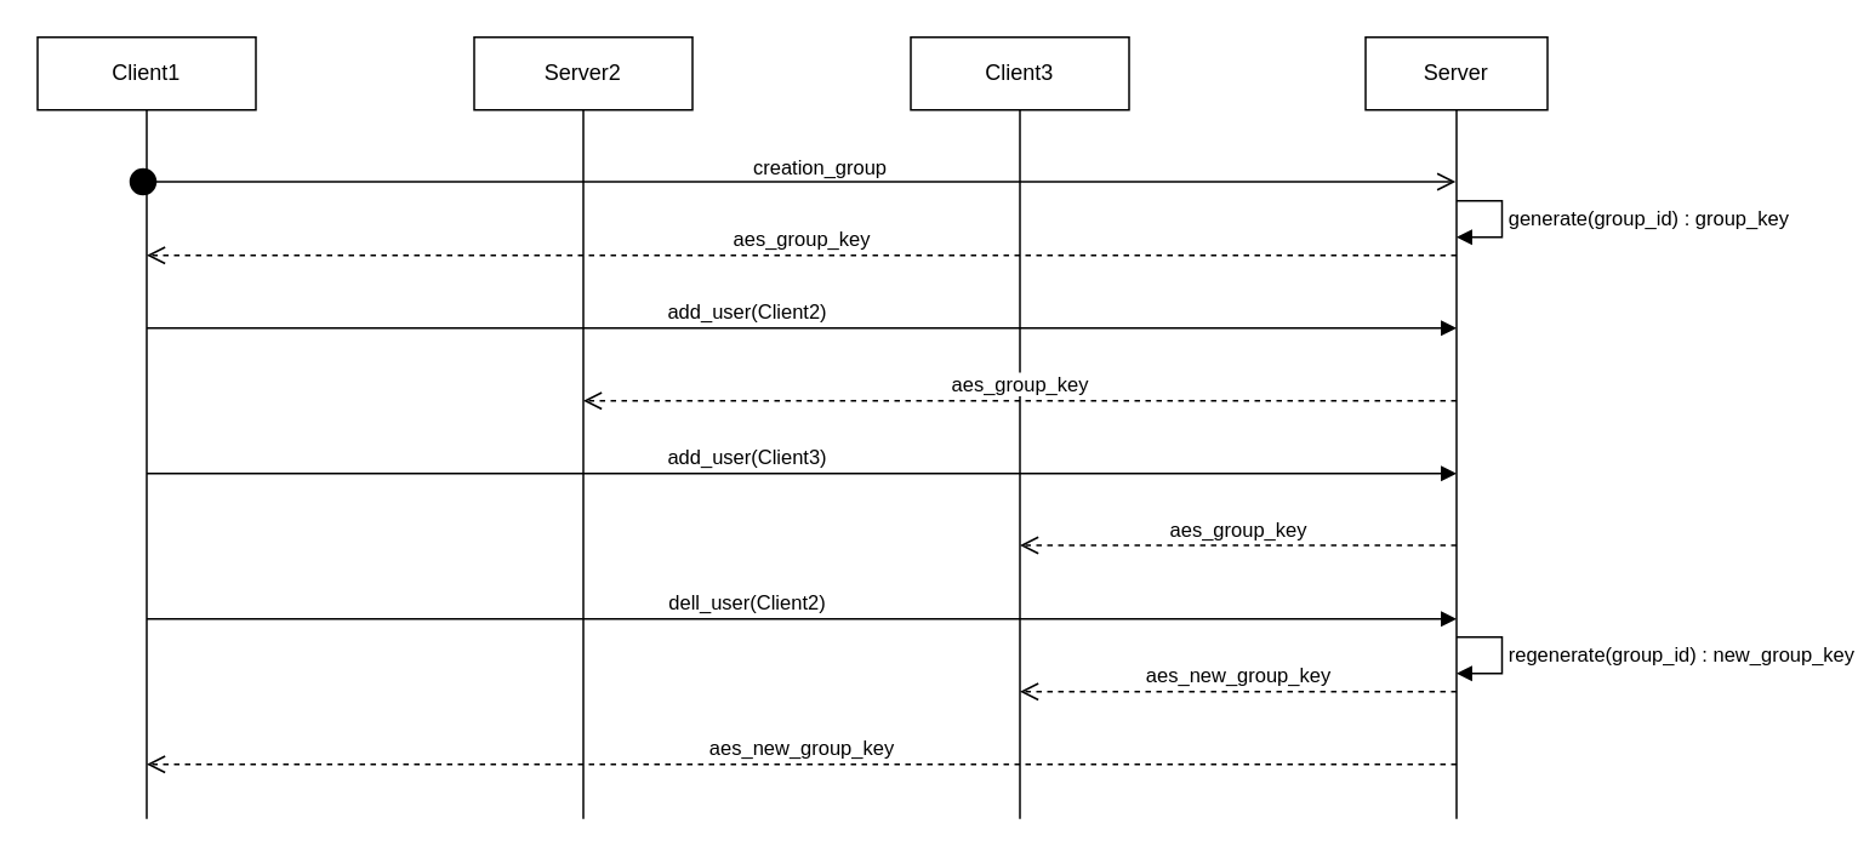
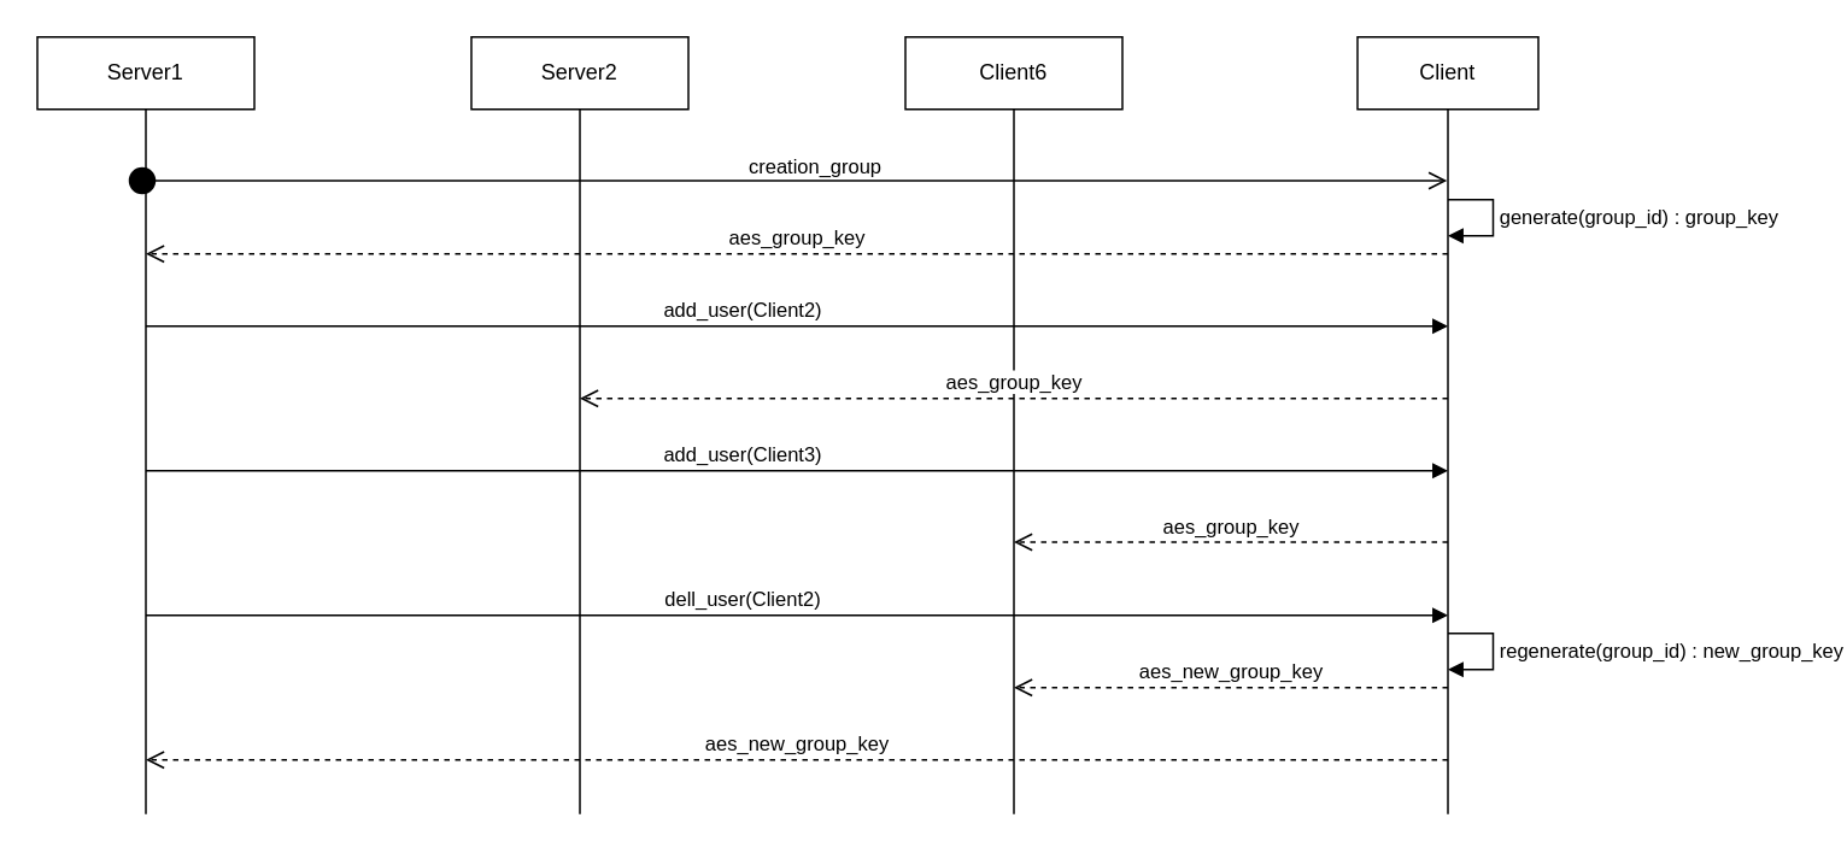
  <mxCell id="0" />
  <mxCell id="1" parent="0" />
- <mxCell id="2" value="Server" style="shape=umlLifeline;perimeter=lifelinePerimeter;whiteSpace=wrap;html=1;container=1;collapsible=0;recursiveResize=0;outlineConnect=0;lifelineDashed=0;" parent="1" vertex="1"><mxGeometry x="750" y="20" width="100" height="430" as="geometry" /></mxCell>
+ <mxCell id="2" value="Client" style="shape=umlLifeline;perimeter=lifelinePerimeter;whiteSpace=wrap;html=1;container=1;collapsible=0;recursiveResize=0;outlineConnect=0;lifelineDashed=0;" parent="1" vertex="1"><mxGeometry x="750" y="20" width="100" height="430" as="geometry" /></mxCell>
  <mxCell id="3" value="generate(group_id) : group_key" style="edgeStyle=orthogonalEdgeStyle;html=1;align=left;spacingLeft=2;endArrow=block;rounded=0;entryX=1;entryY=0;" parent="2" edge="1"><mxGeometry relative="1" as="geometry"><mxPoint x="50" y="90" as="sourcePoint" /><Array as="points"><mxPoint x="75" y="90" /><mxPoint x="75" y="110" /></Array><mxPoint x="50" y="110" as="targetPoint" /></mxGeometry></mxCell>
  <mxCell id="4" value="regenerate(group_id) : new_group_key" style="edgeStyle=orthogonalEdgeStyle;html=1;align=left;spacingLeft=2;endArrow=block;rounded=0;entryX=1;entryY=0;" parent="2" edge="1"><mxGeometry relative="1" as="geometry"><mxPoint x="50" y="330" as="sourcePoint" /><Array as="points"><mxPoint x="75" y="330" /><mxPoint x="75" y="350" /></Array><mxPoint x="50" y="350" as="targetPoint" /></mxGeometry></mxCell>
- <mxCell id="5" value="Client1" style="shape=umlLifeline;perimeter=lifelinePerimeter;whiteSpace=wrap;html=1;container=1;collapsible=0;recursiveResize=0;outlineConnect=0;lifelineDashed=0;" parent="1" vertex="1"><mxGeometry x="20" y="20" width="120" height="430" as="geometry" /></mxCell>
+ <mxCell id="5" value="Server1" style="shape=umlLifeline;perimeter=lifelinePerimeter;whiteSpace=wrap;html=1;container=1;collapsible=0;recursiveResize=0;outlineConnect=0;lifelineDashed=0;" parent="1" vertex="1"><mxGeometry x="20" y="20" width="120" height="430" as="geometry" /></mxCell>
  <mxCell id="6" value="creation_group" style="html=1;verticalAlign=bottom;startArrow=circle;startFill=1;endArrow=open;startSize=6;endSize=8;" parent="1" target="2" edge="1"><mxGeometry x="0.042" width="80" relative="1" as="geometry"><mxPoint x="70" y="99.5" as="sourcePoint" /><mxPoint x="259.5" y="99.5" as="targetPoint" /><mxPoint y="1" as="offset" /></mxGeometry></mxCell>
  <mxCell id="7" value="Server2" style="shape=umlLifeline;perimeter=lifelinePerimeter;whiteSpace=wrap;html=1;container=1;collapsible=0;recursiveResize=0;outlineConnect=0;lifelineDashed=0;" vertex="1" parent="1"><mxGeometry x="260" y="20" width="120" height="430" as="geometry" /></mxCell>
- <mxCell id="8" value="Client3" style="shape=umlLifeline;perimeter=lifelinePerimeter;whiteSpace=wrap;html=1;container=1;collapsible=0;recursiveResize=0;outlineConnect=0;lifelineDashed=0;" vertex="1" parent="1"><mxGeometry x="500" y="20" width="120" height="430" as="geometry" /></mxCell>
+ <mxCell id="8" value="Client6" style="shape=umlLifeline;perimeter=lifelinePerimeter;whiteSpace=wrap;html=1;container=1;collapsible=0;recursiveResize=0;outlineConnect=0;lifelineDashed=0;" vertex="1" parent="1"><mxGeometry x="500" y="20" width="120" height="430" as="geometry" /></mxCell>
  <mxCell id="9" value="add_user(Client2)" style="html=1;verticalAlign=bottom;endArrow=block;" edge="1" parent="8"><mxGeometry x="-0.083" width="80" relative="1" as="geometry"><mxPoint x="-420" y="160" as="sourcePoint" /><mxPoint x="300" y="160" as="targetPoint" /><mxPoint as="offset" /></mxGeometry></mxCell>
  <mxCell id="10" value="aes_new_group_key" style="html=1;verticalAlign=bottom;endArrow=open;dashed=1;endSize=8;" edge="1" parent="8"><mxGeometry relative="1" as="geometry"><mxPoint x="300" y="360" as="sourcePoint" /><mxPoint x="60" y="360" as="targetPoint" /><mxPoint as="offset" /></mxGeometry></mxCell>
  <mxCell id="11" value="aes_group_key" style="html=1;verticalAlign=bottom;endArrow=open;dashed=1;endSize=8;" parent="1" edge="1"><mxGeometry relative="1" as="geometry"><mxPoint x="800" y="140" as="sourcePoint" /><mxPoint x="80" y="140" as="targetPoint" /><mxPoint as="offset" /></mxGeometry></mxCell>
  <mxCell id="12" value="aes_group_key" style="html=1;verticalAlign=bottom;endArrow=open;dashed=1;endSize=8;" edge="1" parent="1"><mxGeometry relative="1" as="geometry"><mxPoint x="800" y="220" as="sourcePoint" /><mxPoint x="320" y="220" as="targetPoint" /><mxPoint as="offset" /></mxGeometry></mxCell>
  <mxCell id="13" value="add_user(Client3)" style="html=1;verticalAlign=bottom;endArrow=block;" edge="1" parent="1"><mxGeometry x="-0.083" width="80" relative="1" as="geometry"><mxPoint x="80" y="260" as="sourcePoint" /><mxPoint x="800" y="260" as="targetPoint" /><mxPoint as="offset" /></mxGeometry></mxCell>
  <mxCell id="14" value="aes_group_key" style="html=1;verticalAlign=bottom;endArrow=open;dashed=1;endSize=8;" edge="1" parent="1"><mxGeometry relative="1" as="geometry"><mxPoint x="800" y="299.5" as="sourcePoint" /><mxPoint x="560" y="299.5" as="targetPoint" /><mxPoint as="offset" /></mxGeometry></mxCell>
  <mxCell id="15" value="dell_user(Client2)" style="html=1;verticalAlign=bottom;endArrow=block;" edge="1" parent="1"><mxGeometry x="-0.083" width="80" relative="1" as="geometry"><mxPoint x="80" y="340" as="sourcePoint" /><mxPoint x="800" y="340" as="targetPoint" /><mxPoint as="offset" /></mxGeometry></mxCell>
  <mxCell id="16" value="aes_new_group_key" style="html=1;verticalAlign=bottom;endArrow=open;dashed=1;endSize=8;" edge="1" parent="1"><mxGeometry relative="1" as="geometry"><mxPoint x="800" y="420" as="sourcePoint" /><mxPoint x="80" y="420" as="targetPoint" /><mxPoint as="offset" /></mxGeometry></mxCell>
